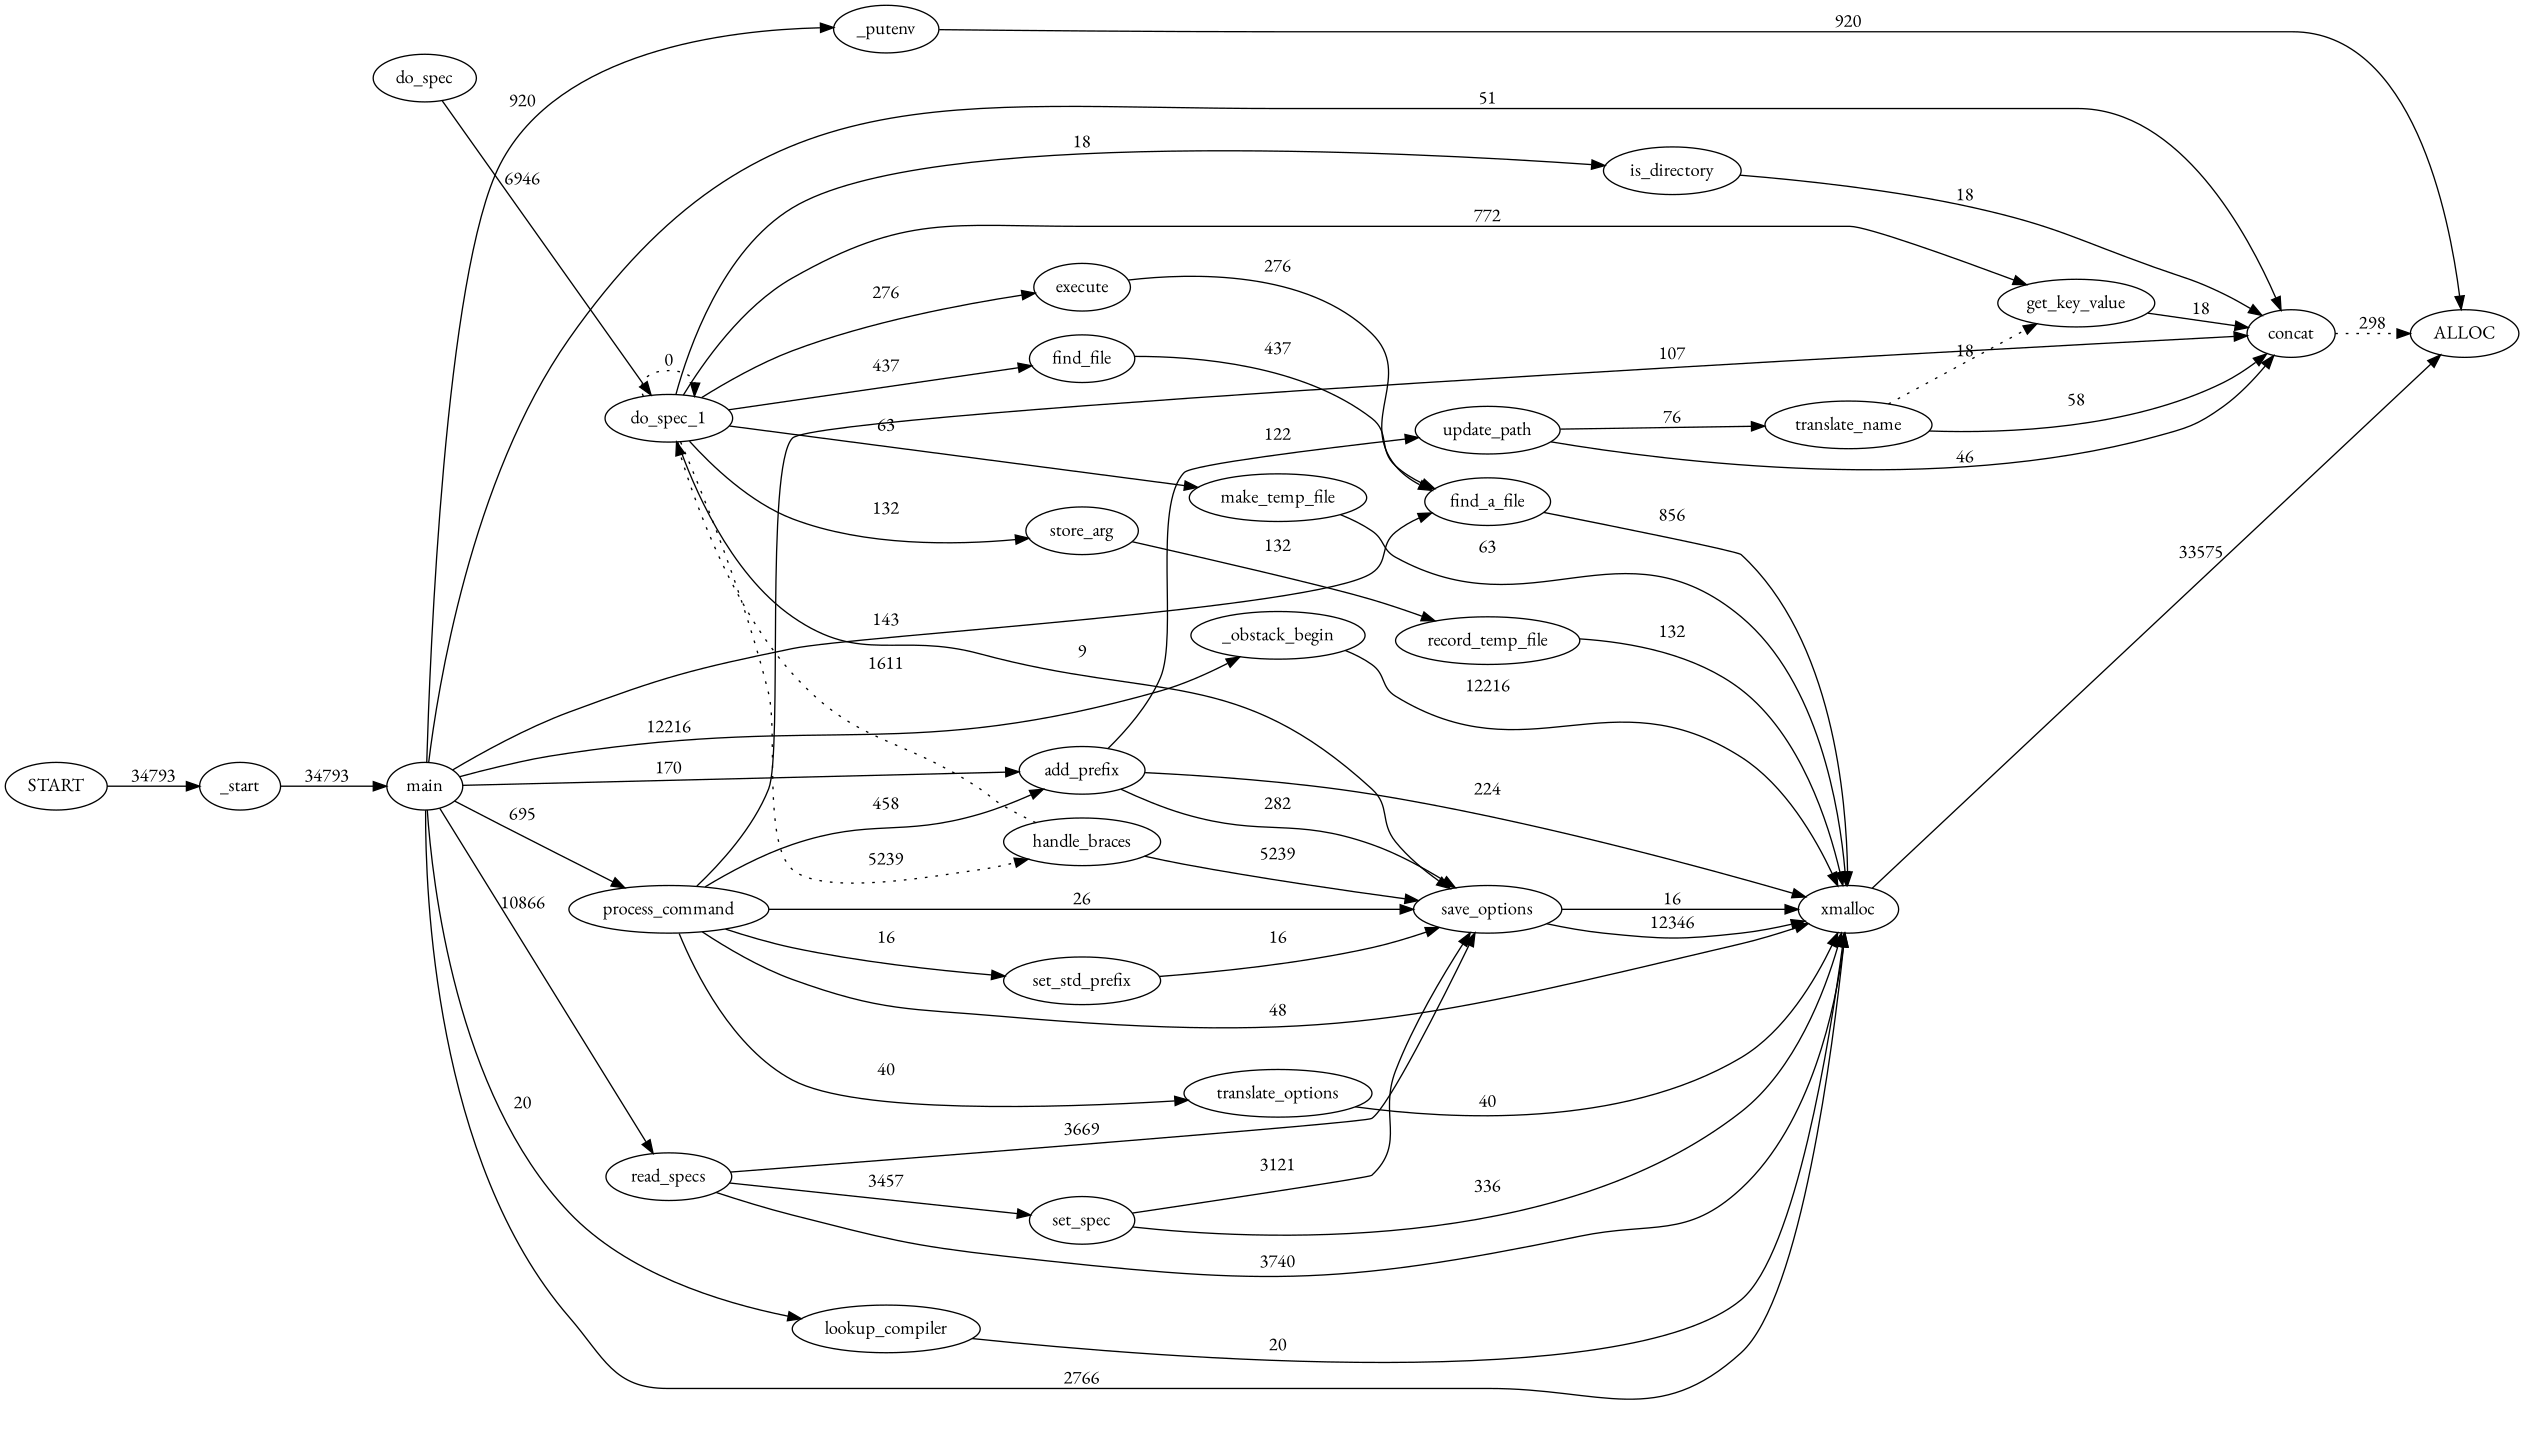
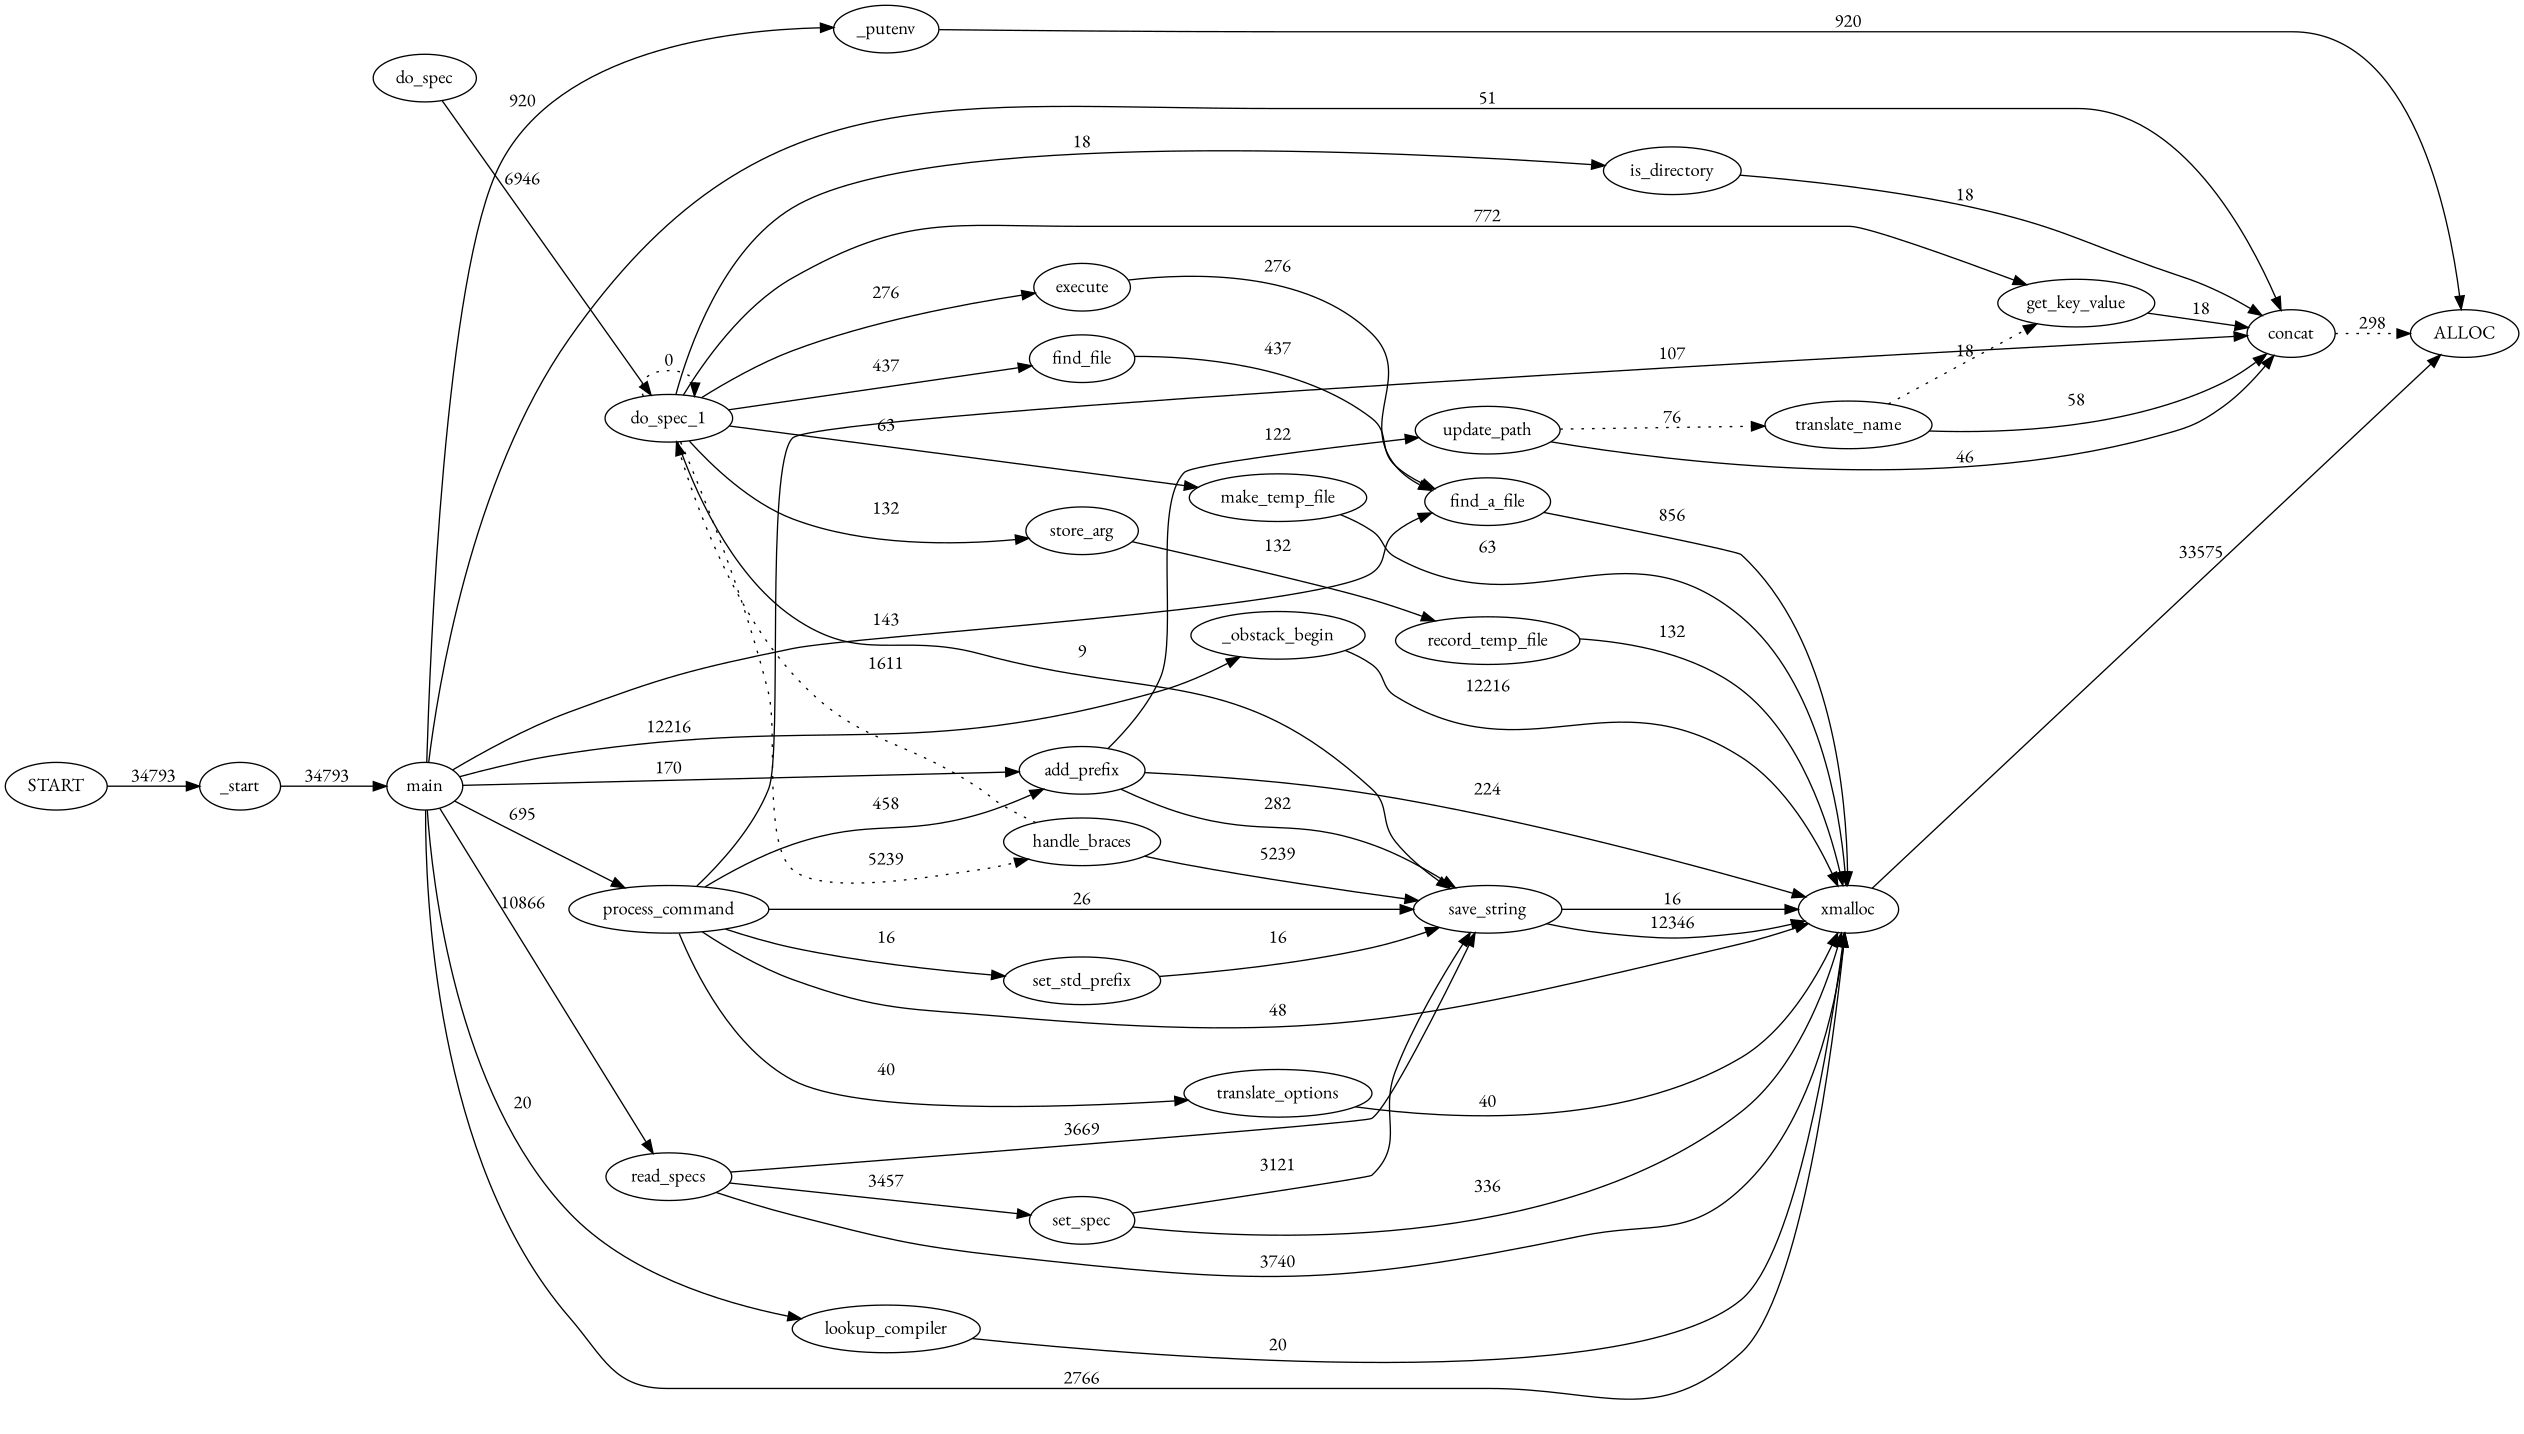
  digraph {
    fontname="EB Garamond"
    rankdir=LR
    node [fontname="EB Garamond"]
    edge [fontname="EB Garamond"]
    START
    _start
    main
    xmalloc
    _obstack_begin
    process_command
    add_prefix
    concat
    find_a_file
    read_specs
    lookup_compiler
    _putenv
    ALLOC
-   save_string [label=save_options]
+   save_string
    set_std_prefix
    translate_options
    update_path
    set_spec
    do_spec
    do_spec_1
    translate_name
    get_key_value
    handle_braces
    make_temp_file
    store_arg
    execute
    find_file
    is_directory
    record_temp_file
    START -> _start [label=34793]
    _start -> main [label=34793]
    main -> xmalloc [label=2766]
    main -> _obstack_begin [label=12216]
    main -> process_command [label=695]
    main -> add_prefix [label=170]
    main -> concat [label=51]
    main -> find_a_file [label=143]
    main -> read_specs [label=10866]
    main -> lookup_compiler [label=20]
    main -> _putenv [label=920]
    xmalloc -> ALLOC [label=33575]
    _obstack_begin -> xmalloc [label=12216]
    process_command -> xmalloc [label=48]
    process_command -> add_prefix [label=458]
    process_command -> concat [label=107]
    process_command -> save_string [label=26]
    process_command -> set_std_prefix [label=16]
    process_command -> translate_options [label=40]
    add_prefix -> xmalloc [label=224]
    add_prefix -> save_string [label=282]
    add_prefix -> update_path [label=122]
    concat -> ALLOC [label=298 style=dotted]
    find_a_file -> xmalloc [label=856]
    read_specs -> xmalloc [label=3740]
    read_specs -> save_string [label=3669]
    read_specs -> set_spec [label=3457]
    lookup_compiler -> xmalloc [label=20]
    _putenv -> ALLOC [label=920]
    save_string -> xmalloc [label=12346]
    save_string -> xmalloc [label=16]
    set_std_prefix -> save_string [label=16]
    translate_options -> xmalloc [label=40]
    update_path -> concat [label=46]
-   update_path -> translate_name [label=76]
+   update_path -> translate_name [label=76 style=dotted]
    set_spec -> xmalloc [label=336]
    set_spec -> save_string [label=3121]
    do_spec -> do_spec_1 [label=6946]
    do_spec_1 -> save_string [label=9]
    do_spec_1 -> do_spec_1 [label=0 style=dotted]
    do_spec_1 -> get_key_value [label=772]
    do_spec_1 -> handle_braces [label=5239 style=dotted]
    do_spec_1 -> make_temp_file [label=63]
    do_spec_1 -> store_arg [label=132]
    do_spec_1 -> execute [label=276]
    do_spec_1 -> find_file [label=437]
    do_spec_1 -> is_directory [label=18]
    translate_name -> concat [label=58]
    translate_name -> get_key_value [label=18 style=dotted]
    get_key_value -> concat [label=18]
    handle_braces -> save_string [label=5239]
    handle_braces -> do_spec_1 [label=1611 style=dotted]
    make_temp_file -> xmalloc [label=63]
    store_arg -> record_temp_file [label=132]
    execute -> find_a_file [label=276]
    find_file -> find_a_file [label=437]
    is_directory -> concat [label=18]
    record_temp_file -> xmalloc [label=132]
  }
